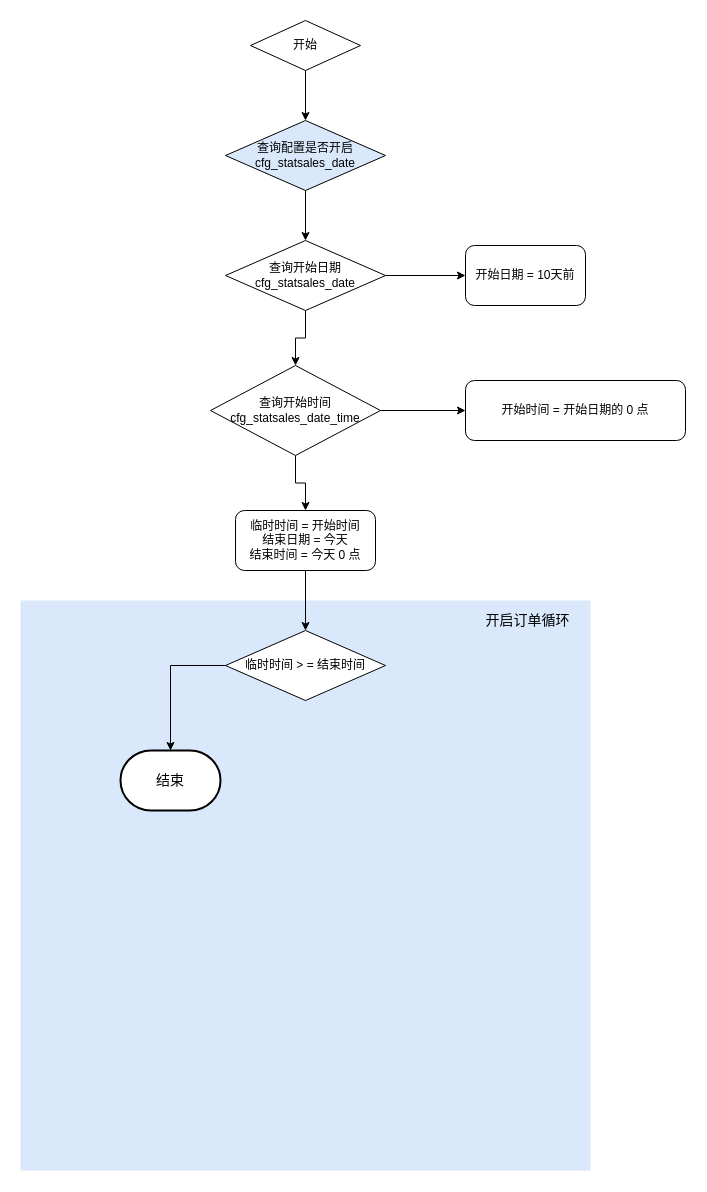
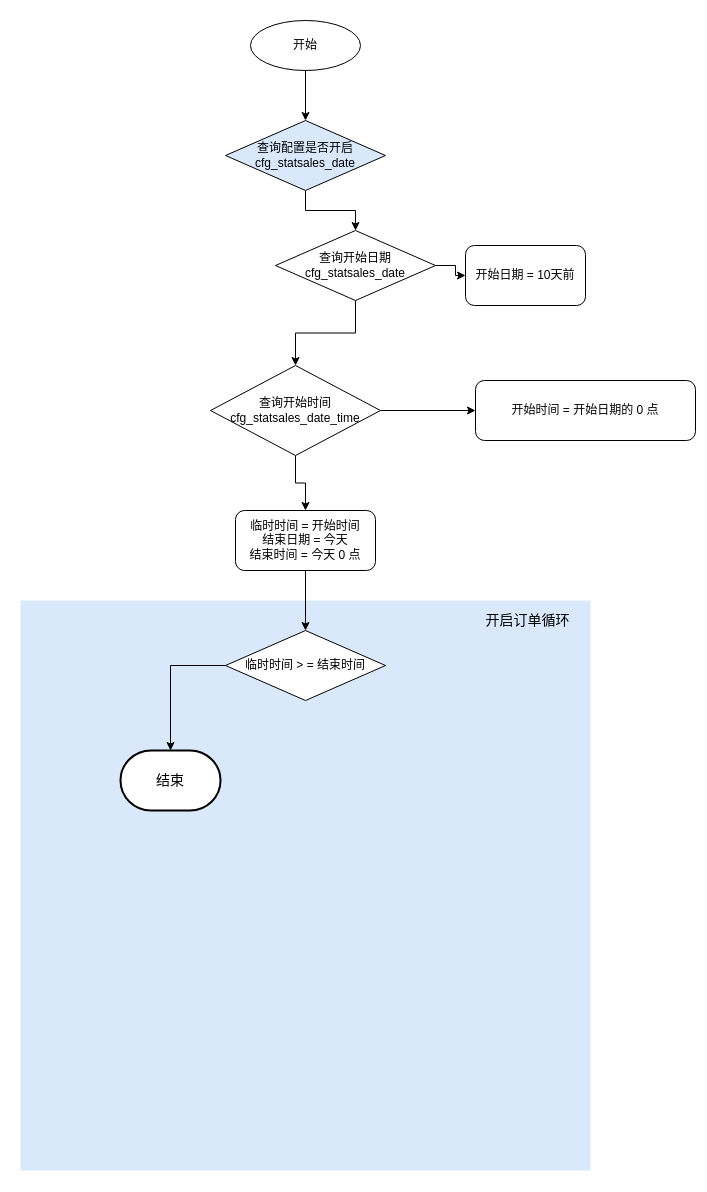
  <mxCell id="0" />
  <mxCell id="1" parent="0" />
  <mxCell id="2" value="" style="whiteSpace=wrap;html=1;aspect=fixed;strokeColor=none;fillColor=#dae8fc;gradientColor=none;" vertex="1" parent="1"><mxGeometry x="20" y="600" width="570" height="570" as="geometry" /></mxCell>
  <mxCell id="3" value="" style="edgeStyle=orthogonalEdgeStyle;rounded=0;orthogonalLoop=1;jettySize=auto;html=1;" edge="1" parent="1" source="4" target="7"><mxGeometry relative="1" as="geometry" /></mxCell>
  <mxCell id="4" value="查询配置是否开启&lt;br&gt;cfg_statsales_date" style="rhombus;whiteSpace=wrap;html=1;fillColor=#dae8fc;" vertex="1" parent="1"><mxGeometry x="225" y="120" width="160" height="70" as="geometry" /></mxCell>
  <mxCell id="5" value="" style="edgeStyle=orthogonalEdgeStyle;rounded=0;orthogonalLoop=1;jettySize=auto;html=1;" edge="1" parent="1" source="7" target="11"><mxGeometry relative="1" as="geometry" /></mxCell>
  <mxCell id="6" value="" style="edgeStyle=orthogonalEdgeStyle;rounded=0;orthogonalLoop=1;jettySize=auto;html=1;" edge="1" parent="1" source="7" target="8"><mxGeometry relative="1" as="geometry" /></mxCell>
- <mxCell id="7" value="查询开始日期&lt;br&gt;cfg_statsales_date" style="rhombus;whiteSpace=wrap;html=1;" vertex="1" parent="1"><mxGeometry x="225" y="240" width="160" height="70" as="geometry" /></mxCell>
+ <mxCell id="7" value="查询开始日期&lt;br&gt;cfg_statsales_date" style="rhombus;whiteSpace=wrap;html=1;" vertex="1" parent="1"><mxGeometry x="275" y="230" width="160" height="70" as="geometry" /></mxCell>
  <mxCell id="8" value="开始日期 = 10天前" style="rounded=1;whiteSpace=wrap;html=1;" vertex="1" parent="1"><mxGeometry x="465" y="245" width="120" height="60" as="geometry" /></mxCell>
  <mxCell id="9" value="" style="edgeStyle=orthogonalEdgeStyle;rounded=0;orthogonalLoop=1;jettySize=auto;html=1;" edge="1" parent="1" source="11" target="12"><mxGeometry relative="1" as="geometry" /></mxCell>
  <mxCell id="10" value="" style="edgeStyle=orthogonalEdgeStyle;rounded=0;orthogonalLoop=1;jettySize=auto;html=1;" edge="1" parent="1" source="11" target="14"><mxGeometry relative="1" as="geometry" /></mxCell>
  <mxCell id="11" value="查询开始时间&lt;br&gt;cfg_statsales_date_time" style="rhombus;whiteSpace=wrap;html=1;" vertex="1" parent="1"><mxGeometry x="210" y="365" width="170" height="90" as="geometry" /></mxCell>
- <mxCell id="12" value="开始时间 = 开始日期的 0 点" style="rounded=1;whiteSpace=wrap;html=1;" vertex="1" parent="1"><mxGeometry x="465" y="380" width="220" height="60" as="geometry" /></mxCell>
+ <mxCell id="12" value="开始时间 = 开始日期的 0 点" style="rounded=1;whiteSpace=wrap;html=1;" vertex="1" parent="1"><mxGeometry x="475" y="380" width="220" height="60" as="geometry" /></mxCell>
  <mxCell id="13" style="edgeStyle=orthogonalEdgeStyle;rounded=0;orthogonalLoop=1;jettySize=auto;html=1;entryX=0.5;entryY=0;entryDx=0;entryDy=0;" edge="1" parent="1" source="14" target="18"><mxGeometry relative="1" as="geometry" /></mxCell>
  <mxCell id="14" value="临时时间 = 开始时间&lt;br&gt;结束日期 = 今天&lt;br&gt;结束时间 = 今天 0 点" style="rounded=1;whiteSpace=wrap;html=1;" vertex="1" parent="1"><mxGeometry x="235" y="510" width="140" height="60" as="geometry" /></mxCell>
  <mxCell id="15" value="" style="edgeStyle=orthogonalEdgeStyle;rounded=0;orthogonalLoop=1;jettySize=auto;html=1;" edge="1" parent="1" source="16" target="4"><mxGeometry relative="1" as="geometry" /></mxCell>
- <mxCell id="16" value="开始" style="rhombus;whiteSpace=wrap;html=1;" vertex="1" parent="1"><mxGeometry x="250" y="20" width="110" height="50" as="geometry" /></mxCell>
+ <mxCell id="16" value="开始" style="ellipse;whiteSpace=wrap;html=1;" vertex="1" parent="1"><mxGeometry x="250" y="20" width="110" height="50" as="geometry" /></mxCell>
  <mxCell id="17" style="edgeStyle=orthogonalEdgeStyle;rounded=0;orthogonalLoop=1;jettySize=auto;html=1;fontSize=14;" edge="1" parent="1" source="18" target="20"><mxGeometry relative="1" as="geometry" /></mxCell>
  <mxCell id="18" value="临时时间 &amp;gt; = 结束时间" style="rhombus;whiteSpace=wrap;html=1;" vertex="1" parent="1"><mxGeometry x="225" y="630" width="160" height="70" as="geometry" /></mxCell>
  <mxCell id="19" value="开启订单循环" style="text;html=1;strokeColor=none;fillColor=none;align=center;verticalAlign=middle;whiteSpace=wrap;rounded=0;fontSize=14;" vertex="1" parent="1"><mxGeometry x="465" y="600" width="125" height="40" as="geometry" /></mxCell>
  <mxCell id="20" value="结束" style="strokeWidth=2;html=1;shape=mxgraph.flowchart.terminator;whiteSpace=wrap;fontSize=14;" vertex="1" parent="1"><mxGeometry x="120" y="750" width="100" height="60" as="geometry" /></mxCell>
